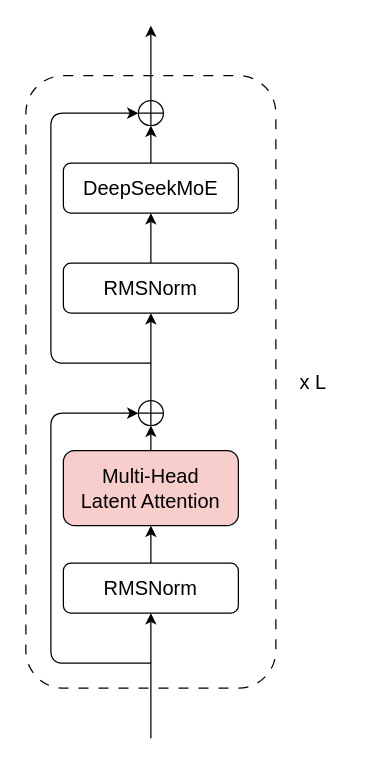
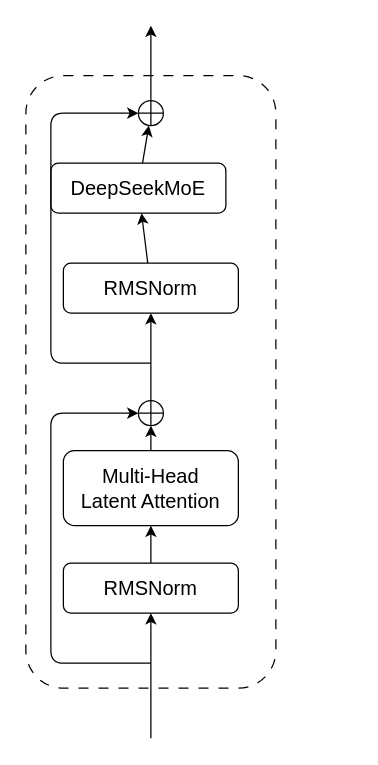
  <mxCell id="0" />
  <mxCell id="1" parent="0" />
  <mxCell id="2" value="" style="rounded=1;whiteSpace=wrap;html=1;fillColor=none;dashed=1;dashPattern=8 8;" vertex="1" parent="1"><mxGeometry x="20" y="60" width="200" height="490" as="geometry" /></mxCell>
  <mxCell id="3" value="" style="edgeStyle=none;html=1;" edge="1" parent="1" source="4" target="11"><mxGeometry relative="1" as="geometry" /></mxCell>
- <mxCell id="4" value="&lt;font&gt;DeepSeekMoE&lt;/font&gt;" style="rounded=1;whiteSpace=wrap;html=1;fontSize=16;" vertex="1" parent="1"><mxGeometry x="50" y="130" width="140" height="40" as="geometry" /></mxCell>
+ <mxCell id="4" value="&lt;font&gt;DeepSeekMoE&lt;/font&gt;" style="rounded=1;whiteSpace=wrap;html=1;fontSize=16;" vertex="1" parent="1"><mxGeometry x="40" y="130" width="140" height="40" as="geometry" /></mxCell>
  <mxCell id="5" value="" style="edgeStyle=none;html=1;" edge="1" parent="1" source="6" target="4"><mxGeometry relative="1" as="geometry" /></mxCell>
  <mxCell id="6" value="RMSNorm" style="rounded=1;whiteSpace=wrap;html=1;fontSize=16;" vertex="1" parent="1"><mxGeometry x="50" y="210" width="140" height="40" as="geometry" /></mxCell>
  <mxCell id="7" value="" style="edgeStyle=none;html=1;" edge="1" parent="1" source="8" target="15"><mxGeometry relative="1" as="geometry" /></mxCell>
- <mxCell id="8" value="Multi-Head&lt;div&gt;Latent Attention&lt;/div&gt;" style="rounded=1;whiteSpace=wrap;html=1;fontSize=16;fillColor=#f8cecc;" vertex="1" parent="1"><mxGeometry x="50" y="360" width="140" height="60" as="geometry" /></mxCell>
+ <mxCell id="8" value="Multi-Head&lt;div&gt;Latent Attention&lt;/div&gt;" style="rounded=1;whiteSpace=wrap;html=1;fontSize=16;" vertex="1" parent="1"><mxGeometry x="50" y="360" width="140" height="60" as="geometry" /></mxCell>
  <mxCell id="9" value="" style="edgeStyle=none;html=1;" edge="1" parent="1" source="10" target="8"><mxGeometry relative="1" as="geometry" /></mxCell>
  <mxCell id="10" value="RMSNorm" style="rounded=1;whiteSpace=wrap;html=1;fontSize=16;" vertex="1" parent="1"><mxGeometry x="50" y="450" width="140" height="40" as="geometry" /></mxCell>
  <mxCell id="11" value="" style="shape=orEllipse;perimeter=ellipsePerimeter;whiteSpace=wrap;html=1;backgroundOutline=1;" vertex="1" parent="1"><mxGeometry x="110" y="80" width="20" height="20" as="geometry" /></mxCell>
  <mxCell id="12" value="" style="endArrow=classic;html=1;entryX=0.5;entryY=1;entryDx=0;entryDy=0;" edge="1" parent="1" target="10"><mxGeometry width="50" height="50" relative="1" as="geometry"><mxPoint x="120" y="590" as="sourcePoint" /><mxPoint x="160" y="470" as="targetPoint" /></mxGeometry></mxCell>
  <mxCell id="13" value="" style="endArrow=classic;html=1;entryX=0;entryY=0.5;entryDx=0;entryDy=0;" edge="1" parent="1" target="15"><mxGeometry width="50" height="50" relative="1" as="geometry"><mxPoint x="120" y="530" as="sourcePoint" /><mxPoint x="40" y="330" as="targetPoint" /><Array as="points"><mxPoint x="40" y="530" /><mxPoint x="40" y="330" /></Array></mxGeometry></mxCell>
  <mxCell id="14" value="" style="edgeStyle=none;html=1;" edge="1" parent="1" source="15" target="6"><mxGeometry relative="1" as="geometry" /></mxCell>
  <mxCell id="15" value="" style="shape=orEllipse;perimeter=ellipsePerimeter;whiteSpace=wrap;html=1;backgroundOutline=1;" vertex="1" parent="1"><mxGeometry x="110" y="320" width="20" height="20" as="geometry" /></mxCell>
  <mxCell id="16" value="" style="endArrow=classic;html=1;entryX=0;entryY=0.5;entryDx=0;entryDy=0;" edge="1" parent="1" target="11"><mxGeometry width="50" height="50" relative="1" as="geometry"><mxPoint x="120" y="290" as="sourcePoint" /><mxPoint x="110" y="90" as="targetPoint" /><Array as="points"><mxPoint x="40" y="290" /><mxPoint x="40" y="90" /></Array></mxGeometry></mxCell>
  <mxCell id="17" value="" style="endArrow=classic;html=1;exitX=0.5;exitY=0;exitDx=0;exitDy=0;" edge="1" parent="1" source="11"><mxGeometry width="50" height="50" relative="1" as="geometry"><mxPoint x="119.76" y="80" as="sourcePoint" /><mxPoint x="120" y="20" as="targetPoint" /></mxGeometry></mxCell>
- <mxCell id="18" value="&lt;font style=&quot;font-size: 16px;&quot;&gt;x L&lt;/font&gt;" style="text;html=1;align=center;verticalAlign=middle;whiteSpace=wrap;rounded=0;" vertex="1" parent="1"><mxGeometry x="220" y="290" width="60" height="30" as="geometry" /></mxCell>
